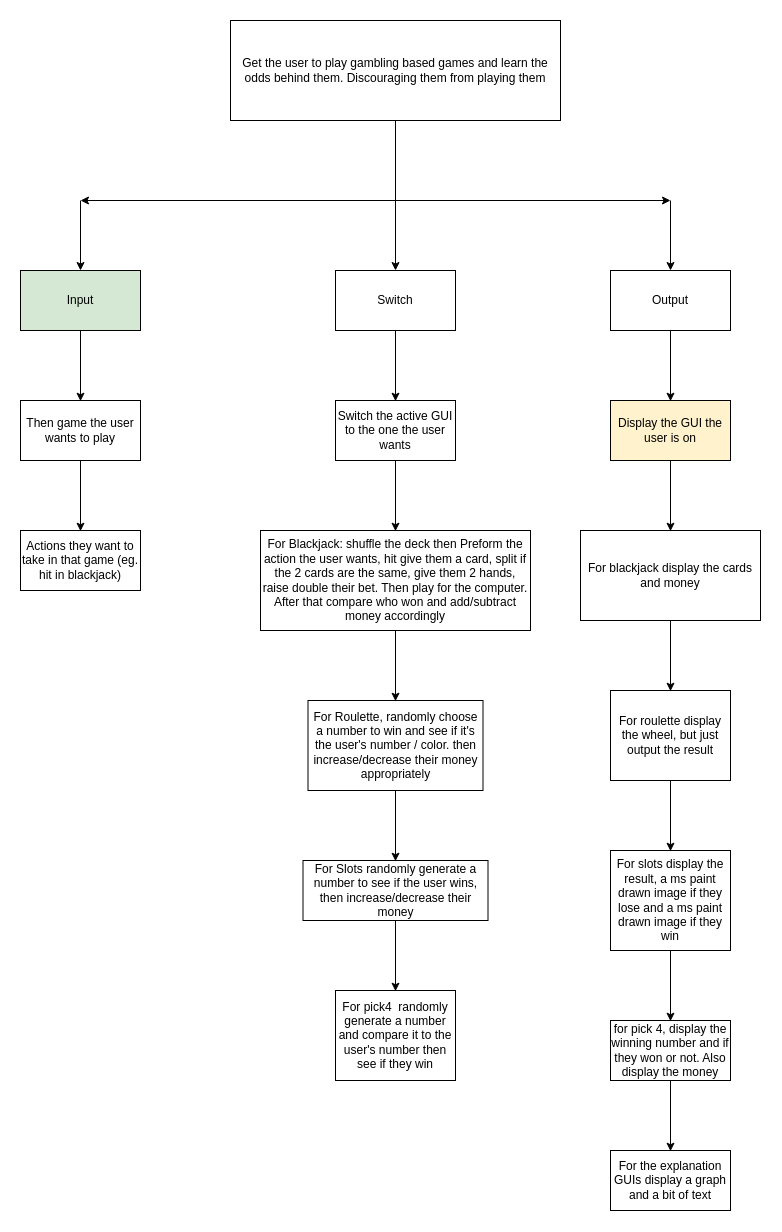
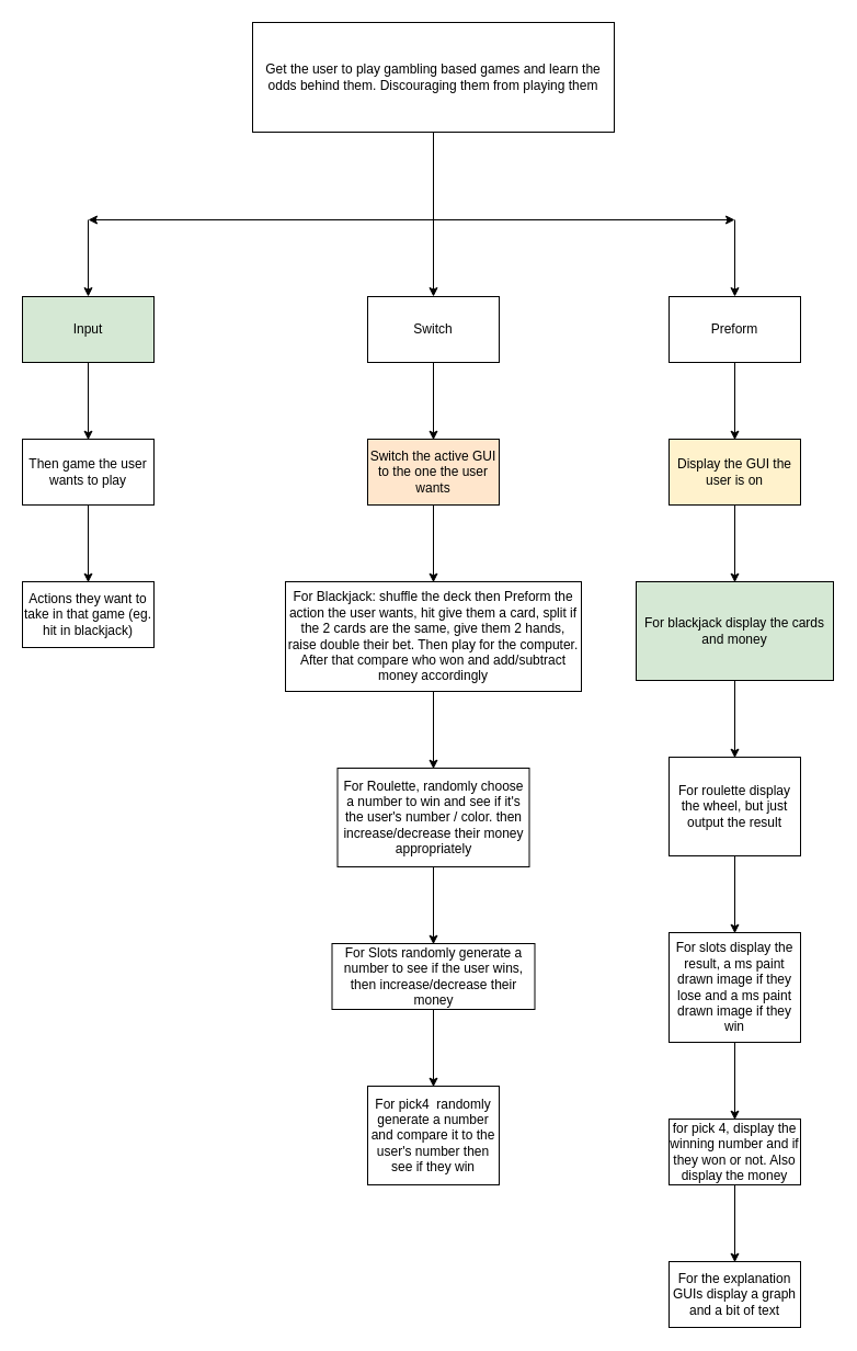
  <mxCell id="0" />
  <mxCell id="1" parent="0" />
  <mxCell id="2" value="Get the user to play gambling based games and learn the odds behind them. Discouraging them from playing them" style="rounded=0;whiteSpace=wrap;html=1;" vertex="1" parent="1"><mxGeometry x="230" y="20" width="330" height="100" as="geometry" /></mxCell>
  <mxCell id="3" value="" style="endArrow=classic;html=1;rounded=0;" edge="1" parent="1" source="2"><mxGeometry width="50" height="50" relative="1" as="geometry"><mxPoint x="395" y="170" as="sourcePoint" /><mxPoint x="395" y="270" as="targetPoint" /></mxGeometry></mxCell>
  <mxCell id="4" value="" style="endArrow=classic;html=1;rounded=0;" edge="1" parent="1"><mxGeometry width="50" height="50" relative="1" as="geometry"><mxPoint x="390" y="200" as="sourcePoint" /><mxPoint x="670" y="200" as="targetPoint" /></mxGeometry></mxCell>
  <mxCell id="5" value="" style="endArrow=classic;html=1;rounded=0;" edge="1" parent="1"><mxGeometry width="50" height="50" relative="1" as="geometry"><mxPoint x="400" y="200" as="sourcePoint" /><mxPoint x="80" y="200" as="targetPoint" /></mxGeometry></mxCell>
  <mxCell id="6" value="" style="endArrow=classic;html=1;rounded=0;" edge="1" parent="1"><mxGeometry width="50" height="50" relative="1" as="geometry"><mxPoint x="80" y="200" as="sourcePoint" /><mxPoint x="80" y="270" as="targetPoint" /></mxGeometry></mxCell>
  <mxCell id="7" value="" style="endArrow=classic;html=1;rounded=0;" edge="1" parent="1"><mxGeometry width="50" height="50" relative="1" as="geometry"><mxPoint x="670" y="200" as="sourcePoint" /><mxPoint x="670" y="270" as="targetPoint" /></mxGeometry></mxCell>
  <mxCell id="8" value="Input" style="rounded=0;whiteSpace=wrap;html=1;fillColor=#d5e8d4;" vertex="1" parent="1"><mxGeometry x="20" y="270" width="120" height="60" as="geometry" /></mxCell>
  <mxCell id="9" value="Switch" style="rounded=0;whiteSpace=wrap;html=1;" vertex="1" parent="1"><mxGeometry x="335" y="270" width="120" height="60" as="geometry" /></mxCell>
- <mxCell id="10" value="Output" style="rounded=0;whiteSpace=wrap;html=1;" vertex="1" parent="1"><mxGeometry x="610" y="270" width="120" height="60" as="geometry" /></mxCell>
+ <mxCell id="10" value="Preform" style="rounded=0;whiteSpace=wrap;html=1;" vertex="1" parent="1"><mxGeometry x="610" y="270" width="120" height="60" as="geometry" /></mxCell>
  <mxCell id="11" value="" style="endArrow=classic;html=1;rounded=0;" edge="1" parent="1" source="8"><mxGeometry width="50" height="50" relative="1" as="geometry"><mxPoint x="80" y="380" as="sourcePoint" /><mxPoint x="80" y="400.711" as="targetPoint" /></mxGeometry></mxCell>
  <mxCell id="12" value="Then game the user wants to play" style="rounded=0;whiteSpace=wrap;html=1;" vertex="1" parent="1"><mxGeometry x="20" y="400" width="120" height="60" as="geometry" /></mxCell>
  <mxCell id="13" value="" style="endArrow=classic;html=1;rounded=0;" edge="1" parent="1" source="12"><mxGeometry width="50" height="50" relative="1" as="geometry"><mxPoint x="80" y="510" as="sourcePoint" /><mxPoint x="80" y="530.711" as="targetPoint" /></mxGeometry></mxCell>
  <mxCell id="14" value="Actions they want to take in that game (eg. hit in blackjack)" style="rounded=0;whiteSpace=wrap;html=1;" vertex="1" parent="1"><mxGeometry x="20" y="530" width="120" height="60" as="geometry" /></mxCell>
  <mxCell id="15" value="" style="endArrow=classic;html=1;rounded=0;" edge="1" parent="1" source="9"><mxGeometry width="50" height="50" relative="1" as="geometry"><mxPoint x="395" y="380" as="sourcePoint" /><mxPoint x="395" y="400.711" as="targetPoint" /></mxGeometry></mxCell>
- <mxCell id="16" value="Switch the active GUI to the one the user wants" style="rounded=0;whiteSpace=wrap;html=1;" vertex="1" parent="1"><mxGeometry x="335" y="400" width="120" height="60" as="geometry" /></mxCell>
+ <mxCell id="16" value="Switch the active GUI to the one the user wants" style="rounded=0;whiteSpace=wrap;html=1;fillColor=#ffe6cc;" vertex="1" parent="1"><mxGeometry x="335" y="400" width="120" height="60" as="geometry" /></mxCell>
  <mxCell id="17" value="" style="endArrow=classic;html=1;rounded=0;" edge="1" parent="1" source="16"><mxGeometry width="50" height="50" relative="1" as="geometry"><mxPoint x="395" y="510" as="sourcePoint" /><mxPoint x="395" y="530.711" as="targetPoint" /></mxGeometry></mxCell>
  <mxCell id="18" value="For Blackjack: shuffle the deck then Preform the action the user wants, hit give them a card, split if the 2 cards are the same, give them 2 hands, raise double their bet. Then play for the computer. After that compare who won and add/subtract money accordingly" style="rounded=0;whiteSpace=wrap;html=1;" vertex="1" parent="1"><mxGeometry x="260" y="530" width="270" height="100" as="geometry" /></mxCell>
  <mxCell id="19" value="" style="endArrow=classic;html=1;rounded=0;" edge="1" parent="1" source="10"><mxGeometry width="50" height="50" relative="1" as="geometry"><mxPoint x="670" y="380" as="sourcePoint" /><mxPoint x="670" y="400.711" as="targetPoint" /></mxGeometry></mxCell>
  <mxCell id="20" value="" style="endArrow=classic;html=1;rounded=0;" edge="1" parent="1" source="18"><mxGeometry width="50" height="50" relative="1" as="geometry"><mxPoint x="395" y="680" as="sourcePoint" /><mxPoint x="395" y="700.711" as="targetPoint" /></mxGeometry></mxCell>
  <mxCell id="21" value="For Roulette, randomly choose a number to win and see if it's the user's number / color. then increase/decrease their money appropriately" style="rounded=0;whiteSpace=wrap;html=1;" vertex="1" parent="1"><mxGeometry x="307.5" y="700" width="175" height="90" as="geometry" /></mxCell>
  <mxCell id="22" value="" style="endArrow=classic;html=1;rounded=0;" edge="1" parent="1" source="21"><mxGeometry width="50" height="50" relative="1" as="geometry"><mxPoint x="395" y="840" as="sourcePoint" /><mxPoint x="395" y="860.711" as="targetPoint" /></mxGeometry></mxCell>
  <mxCell id="23" value="For Slots randomly generate a number to see if the user wins, then increase/decrease their money" style="rounded=0;whiteSpace=wrap;html=1;" vertex="1" parent="1"><mxGeometry x="302.5" y="860" width="185" height="60" as="geometry" /></mxCell>
  <mxCell id="24" value="" style="endArrow=classic;html=1;rounded=0;" edge="1" parent="1" source="23"><mxGeometry width="50" height="50" relative="1" as="geometry"><mxPoint x="395" y="970" as="sourcePoint" /><mxPoint x="395" y="990.711" as="targetPoint" /></mxGeometry></mxCell>
  <mxCell id="25" value="For pick4&amp;nbsp; randomly generate a number and compare it to the user's number then see if they win" style="rounded=0;whiteSpace=wrap;html=1;" vertex="1" parent="1"><mxGeometry x="335" y="990" width="120" height="90" as="geometry" /></mxCell>
  <mxCell id="26" value="Display the GUI the user is on" style="rounded=0;whiteSpace=wrap;html=1;fillColor=#fff2cc;" vertex="1" parent="1"><mxGeometry x="610" y="400" width="120" height="60" as="geometry" /></mxCell>
  <mxCell id="27" value="" style="endArrow=classic;html=1;rounded=0;" edge="1" parent="1" source="26"><mxGeometry width="50" height="50" relative="1" as="geometry"><mxPoint x="670" y="510" as="sourcePoint" /><mxPoint x="670" y="530.711" as="targetPoint" /></mxGeometry></mxCell>
- <mxCell id="28" value="For blackjack display the cards and money" style="rounded=0;whiteSpace=wrap;html=1;" vertex="1" parent="1"><mxGeometry x="580" y="530" width="180" height="90" as="geometry" /></mxCell>
+ <mxCell id="28" value="For blackjack display the cards and money" style="rounded=0;whiteSpace=wrap;html=1;fillColor=#d5e8d4;" vertex="1" parent="1"><mxGeometry x="580" y="530" width="180" height="90" as="geometry" /></mxCell>
  <mxCell id="29" value="" style="endArrow=classic;html=1;rounded=0;" edge="1" parent="1" source="28"><mxGeometry width="50" height="50" relative="1" as="geometry"><mxPoint x="670" y="670" as="sourcePoint" /><mxPoint x="670" y="690.711" as="targetPoint" /></mxGeometry></mxCell>
  <mxCell id="30" value="For roulette display the wheel, but just output the result" style="rounded=0;whiteSpace=wrap;html=1;" vertex="1" parent="1"><mxGeometry x="610" y="690" width="120" height="90" as="geometry" /></mxCell>
  <mxCell id="31" value="" style="endArrow=classic;html=1;rounded=0;" edge="1" parent="1" source="30"><mxGeometry width="50" height="50" relative="1" as="geometry"><mxPoint x="670" y="830" as="sourcePoint" /><mxPoint x="670" y="850.711" as="targetPoint" /></mxGeometry></mxCell>
  <mxCell id="32" value="For slots display the result, a ms paint drawn image if they lose and a ms paint drawn image if they win" style="rounded=0;whiteSpace=wrap;html=1;" vertex="1" parent="1"><mxGeometry x="610" y="850" width="120" height="100" as="geometry" /></mxCell>
  <mxCell id="33" value="" style="endArrow=classic;html=1;rounded=0;" edge="1" parent="1" source="32"><mxGeometry width="50" height="50" relative="1" as="geometry"><mxPoint x="670" y="1000" as="sourcePoint" /><mxPoint x="670" y="1020.711" as="targetPoint" /></mxGeometry></mxCell>
  <mxCell id="34" value="for pick 4, display the winning number and if they won or not. Also display the money" style="rounded=0;whiteSpace=wrap;html=1;" vertex="1" parent="1"><mxGeometry x="610" y="1020" width="120" height="60" as="geometry" /></mxCell>
  <mxCell id="35" value="" style="endArrow=classic;html=1;rounded=0;" edge="1" parent="1" source="34"><mxGeometry width="50" height="50" relative="1" as="geometry"><mxPoint x="670" y="1130" as="sourcePoint" /><mxPoint x="670" y="1150.711" as="targetPoint" /></mxGeometry></mxCell>
  <mxCell id="36" value="For the explanation GUIs display a graph and a bit of text" style="rounded=0;whiteSpace=wrap;html=1;" vertex="1" parent="1"><mxGeometry x="610" y="1150" width="120" height="60" as="geometry" /></mxCell>
